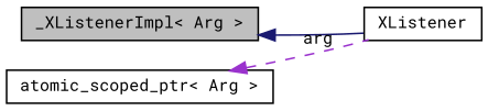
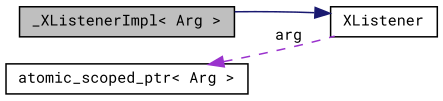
  digraph {
    fontname="Roboto Mono"
    rankdir=LR
    node [color=black fillcolor=white fontname="Roboto Mono" fontsize=10 shape=record style=filled]
    edge [dir=back fontname="Roboto Mono" fontsize=10 labelfontname="FreeSans.ttf" labelfontsize=10]
    n1 [fillcolor=grey75 fontcolor=black height=0.2 label="_XListenerImpl\< Arg \>" width=0.4]
    n2 [height=0.2 label=XListener width=0.4]
    n3 [height=0.2 label="atomic_scoped_ptr\< Arg \>" width=0.4]
-   n1 -> n2 [color=midnightblue style=solid]
+   n2 -> n1 [color=midnightblue style=solid]
    n3 -> n2 [color=darkorchid3 label=arg style=dashed]
  }
